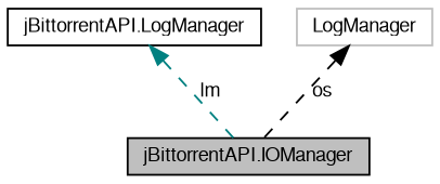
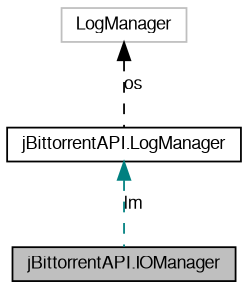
  digraph {
    node [color=black fontname=FreeSans fontsize=10 shape=record]
    edge [dir=back fontname=FreeSans fontsize=10 labelfontname=FreeSans labelfontsize=10 style=dashed]
    n1 [fillcolor=grey75 fontcolor=black height=0.2 label="jBittorrentAPI.IOManager" style=filled width=0.4]
    n2 [height=0.2 label="jBittorrentAPI.LogManager" width=0.4]
    n3 [color=grey75 height=0.2 label=LogManager width=0.4]
    n2 -> n1 [color=teal label=lm]
-   n3 -> n1 [color=black label=os]
+   n3 -> n2 [color=black label=os]
  }
